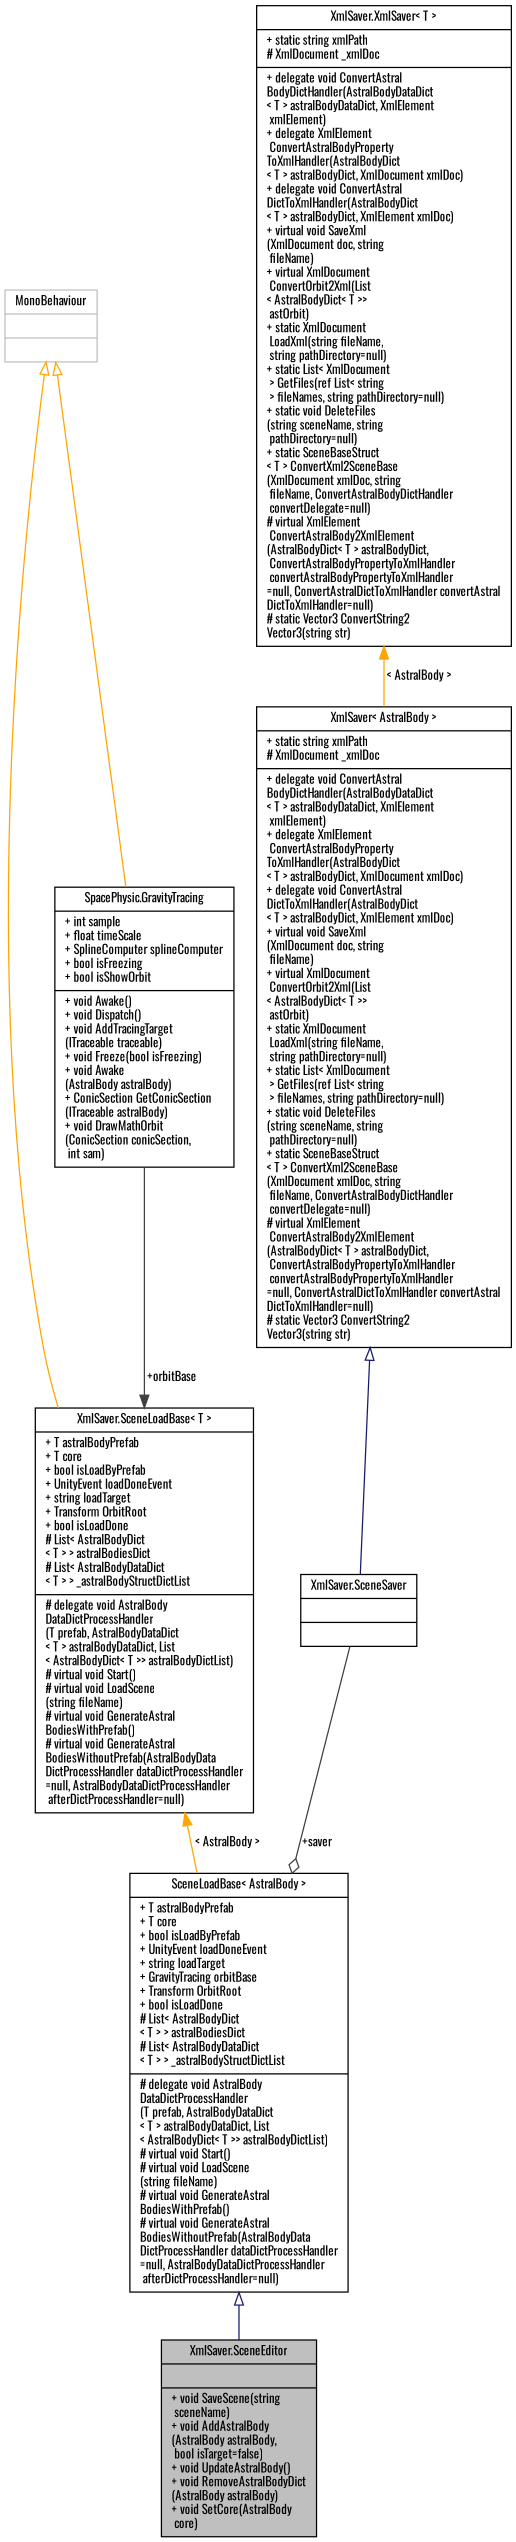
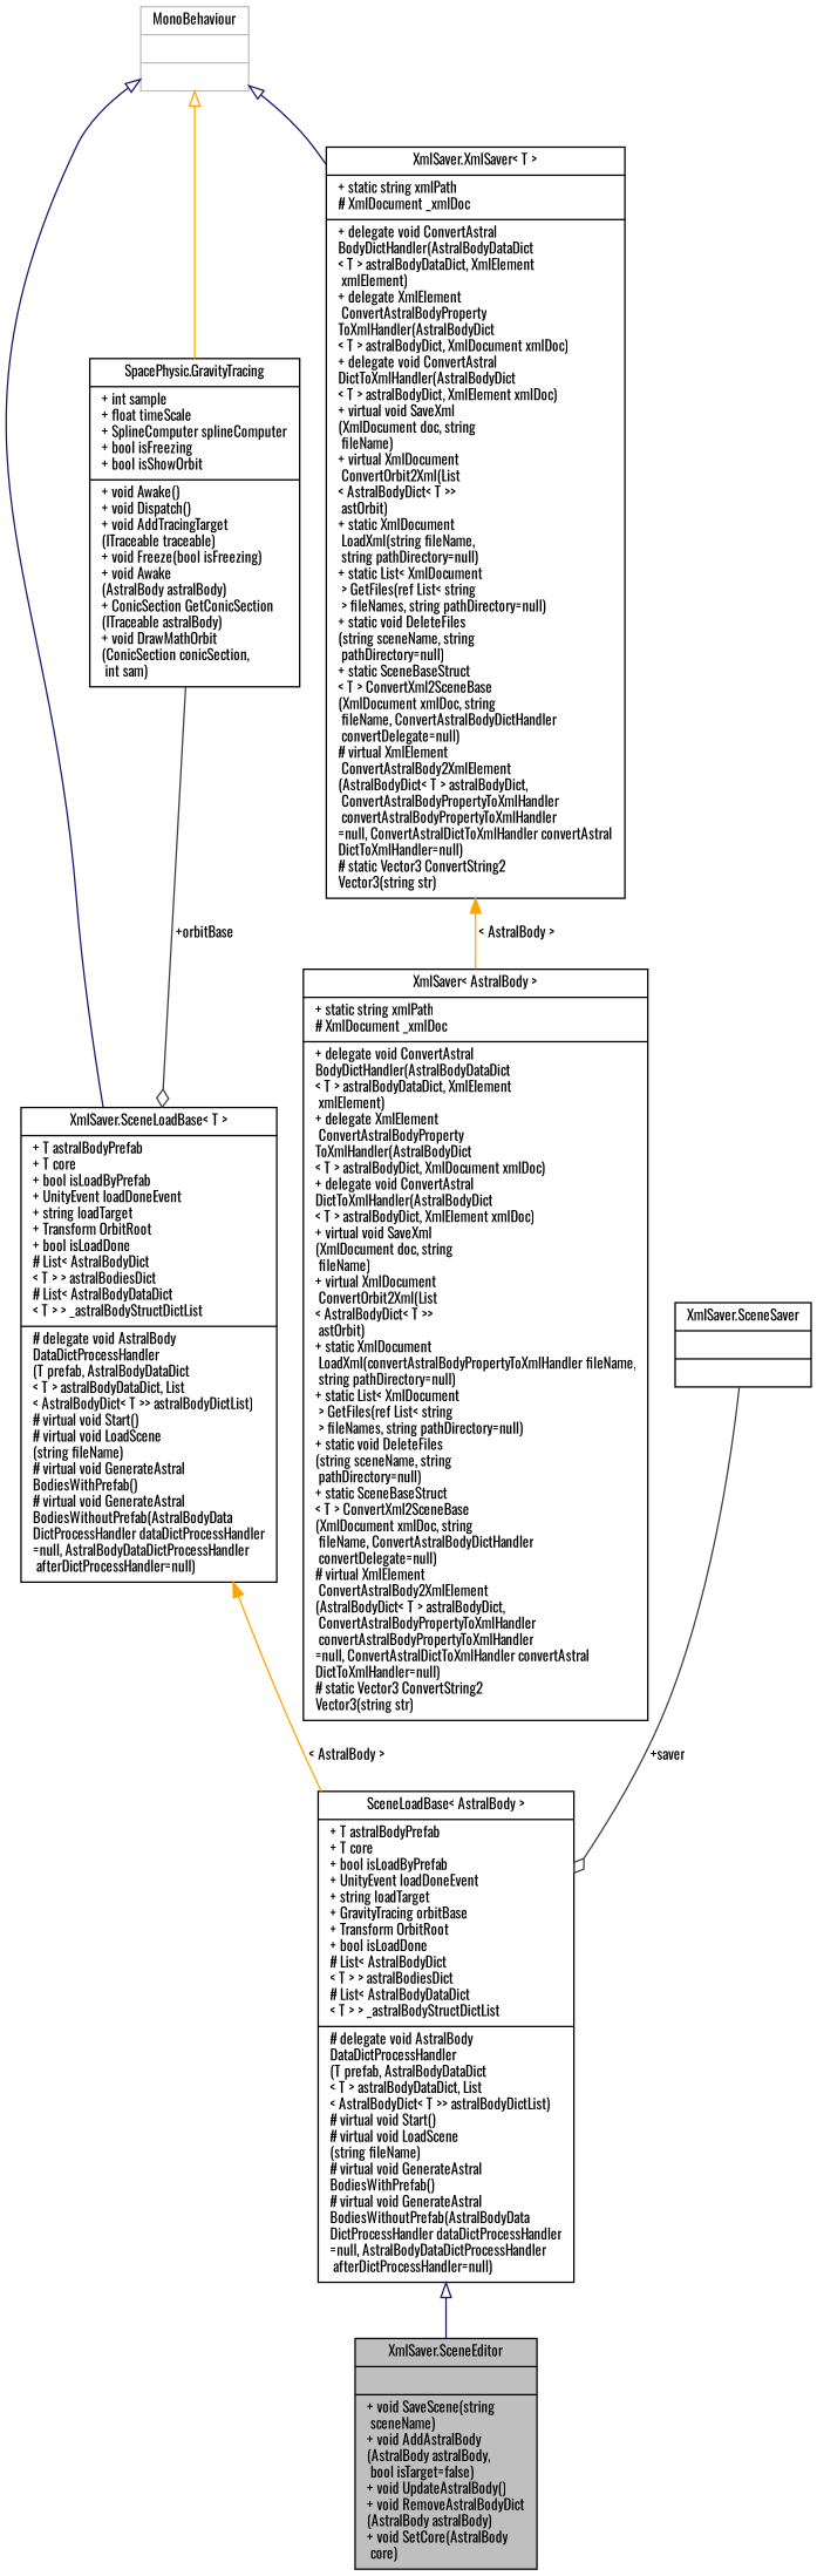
  digraph {
    fontname=Oswald
    node [color=black fillcolor=white fontname=Oswald fontsize=10 shape=record style=filled]
    edge [arrowtail=onormal color=midnightblue dir=back fontname=Oswald fontsize=10 labelfontname=Helvetica labelfontsize=10 style=solid]
    n1 [fillcolor=grey75 fontcolor=black height=0.2 label="{XmlSaver.SceneEditor\n||+ void SaveScene(string\l sceneName)\l+ void AddAstralBody\l(AstralBody astralBody,\l bool isTarget=false)\l+ void UpdateAstralBody()\l+ void RemoveAstralBodyDict\l(AstralBody astralBody)\l+ void SetCore(AstralBody\l core)\l}" width=0.4]
    n2 [height=0.2 label="{SceneLoadBase\< AstralBody \>\n|+ T astralBodyPrefab\l+ T core\l+ bool isLoadByPrefab\l+ UnityEvent loadDoneEvent\l+ string loadTarget\l+ GravityTracing orbitBase\l+ Transform OrbitRoot\l+ bool isLoadDone\l# List\< AstralBodyDict\l\< T \> \> astralBodiesDict\l# List\< AstralBodyDataDict\l\< T \> \> _astralBodyStructDictList\l|# delegate void AstralBody\lDataDictProcessHandler\l(T prefab, AstralBodyDataDict\l\< T \> astralBodyDataDict, List\l\< AstralBodyDict\< T \>\> astralBodyDictList)\l# virtual void Start()\l# virtual void LoadScene\l(string fileName)\l# virtual void GenerateAstral\lBodiesWithPrefab()\l# virtual void GenerateAstral\lBodiesWithoutPrefab(AstralBodyData\lDictProcessHandler dataDictProcessHandler\l=null, AstralBodyDataDictProcessHandler\l afterDictProcessHandler=null)\l}" width=0.4]
    n3 [height=0.2 label="{XmlSaver.SceneLoadBase\< T \>\n|+ T astralBodyPrefab\l+ T core\l+ bool isLoadByPrefab\l+ UnityEvent loadDoneEvent\l+ string loadTarget\l+ Transform OrbitRoot\l+ bool isLoadDone\l# List\< AstralBodyDict\l\< T \> \> astralBodiesDict\l# List\< AstralBodyDataDict\l\< T \> \> _astralBodyStructDictList\l|# delegate void AstralBody\lDataDictProcessHandler\l(T prefab, AstralBodyDataDict\l\< T \> astralBodyDataDict, List\l\< AstralBodyDict\< T \>\> astralBodyDictList)\l# virtual void Start()\l# virtual void LoadScene\l(string fileName)\l# virtual void GenerateAstral\lBodiesWithPrefab()\l# virtual void GenerateAstral\lBodiesWithoutPrefab(AstralBodyData\lDictProcessHandler dataDictProcessHandler\l=null, AstralBodyDataDictProcessHandler\l afterDictProcessHandler=null)\l}" width=0.4]
    n4 [color=grey75 height=0.2 label="{MonoBehaviour\n||}" width=0.4]
    n5 [height=0.2 label="{SpacePhysic.GravityTracing\n|+ int sample\l+ float timeScale\l+ SplineComputer splineComputer\l+ bool isFreezing\l+ bool isShowOrbit\l|+ void Awake()\l+ void Dispatch()\l+ void AddTracingTarget\l(ITraceable traceable)\l+ void Freeze(bool isFreezing)\l+ void Awake\l(AstralBody astralBody)\l+ ConicSection GetConicSection\l(ITraceable astralBody)\l+ void DrawMathOrbit\l(ConicSection conicSection,\l int sam)\l}" width=0.4]
    n6 [height=0.2 label="{XmlSaver.XmlSaver\< T \>\n|+ static string xmlPath\l# XmlDocument _xmlDoc\l|+ delegate void ConvertAstral\lBodyDictHandler(AstralBodyDataDict\l\< T \> astralBodyDataDict, XmlElement\l xmlElement)\l+ delegate XmlElement\l ConvertAstralBodyProperty\lToXmlHandler(AstralBodyDict\l\< T \> astralBodyDict, XmlDocument xmlDoc)\l+ delegate void ConvertAstral\lDictToXmlHandler(AstralBodyDict\l\< T \> astralBodyDict, XmlElement xmlDoc)\l+ virtual void SaveXml\l(XmlDocument doc, string\l fileName)\l+ virtual XmlDocument\l ConvertOrbit2Xml(List\l\< AstralBodyDict\< T \>\>\l astOrbit)\l+ static XmlDocument\l LoadXml(string fileName,\l string pathDirectory=null)\l+ static List\< XmlDocument\l \> GetFiles(ref List\< string\l \> fileNames, string pathDirectory=null)\l+ static void DeleteFiles\l(string sceneName, string\l pathDirectory=null)\l+ static SceneBaseStruct\l\< T \> ConvertXml2SceneBase\l(XmlDocument xmlDoc, string\l fileName, ConvertAstralBodyDictHandler\l convertDelegate=null)\l# virtual XmlElement\l ConvertAstralBody2XmlElement\l(AstralBodyDict\< T \> astralBodyDict,\l ConvertAstralBodyPropertyToXmlHandler\l convertAstralBodyPropertyToXmlHandler\l=null, ConvertAstralDictToXmlHandler convertAstral\lDictToXmlHandler=null)\l# static Vector3 ConvertString2\lVector3(string str)\l}" width=0.4]
-   n7 [height=0.2 label="{XmlSaver\< AstralBody \>\n|+ static string xmlPath\l# XmlDocument _xmlDoc\l|+ delegate void ConvertAstral\lBodyDictHandler(AstralBodyDataDict\l\< T \> astralBodyDataDict, XmlElement\l xmlElement)\l+ delegate XmlElement\l ConvertAstralBodyProperty\lToXmlHandler(AstralBodyDict\l\< T \> astralBodyDict, XmlDocument xmlDoc)\l+ delegate void ConvertAstral\lDictToXmlHandler(AstralBodyDict\l\< T \> astralBodyDict, XmlElement xmlDoc)\l+ virtual void SaveXml\l(XmlDocument doc, string\l fileName)\l+ virtual XmlDocument\l ConvertOrbit2Xml(List\l\< AstralBodyDict\< T \>\>\l astOrbit)\l+ static XmlDocument\l LoadXml(string fileName,\l string pathDirectory=null)\l+ static List\< XmlDocument\l \> GetFiles(ref List\< string\l \> fileNames, string pathDirectory=null)\l+ static void DeleteFiles\l(string sceneName, string\l pathDirectory=null)\l+ static SceneBaseStruct\l\< T \> ConvertXml2SceneBase\l(XmlDocument xmlDoc, string\l fileName, ConvertAstralBodyDictHandler\l convertDelegate=null)\l# virtual XmlElement\l ConvertAstralBody2XmlElement\l(AstralBodyDict\< T \> astralBodyDict,\l ConvertAstralBodyPropertyToXmlHandler\l convertAstralBodyPropertyToXmlHandler\l=null, ConvertAstralDictToXmlHandler convertAstral\lDictToXmlHandler=null)\l# static Vector3 ConvertString2\lVector3(string str)\l}" width=0.4]
+   n7 [height=0.2 label="{XmlSaver\< AstralBody \>\n|+ static string xmlPath\l# XmlDocument _xmlDoc\l|+ delegate void ConvertAstral\lBodyDictHandler(AstralBodyDataDict\l\< T \> astralBodyDataDict, XmlElement\l xmlElement)\l+ delegate XmlElement\l ConvertAstralBodyProperty\lToXmlHandler(AstralBodyDict\l\< T \> astralBodyDict, XmlDocument xmlDoc)\l+ delegate void ConvertAstral\lDictToXmlHandler(AstralBodyDict\l\< T \> astralBodyDict, XmlElement xmlDoc)\l+ virtual void SaveXml\l(XmlDocument doc, string\l fileName)\l+ virtual XmlDocument\l ConvertOrbit2Xml(List\l\< AstralBodyDict\< T \>\>\l astOrbit)\l+ static XmlDocument\l LoadXml(convertAstralBodyPropertyToXmlHandler fileName,\l string pathDirectory=null)\l+ static List\< XmlDocument\l \> GetFiles(ref List\< string\l \> fileNames, string pathDirectory=null)\l+ static void DeleteFiles\l(string sceneName, string\l pathDirectory=null)\l+ static SceneBaseStruct\l\< T \> ConvertXml2SceneBase\l(XmlDocument xmlDoc, string\l fileName, ConvertAstralBodyDictHandler\l convertDelegate=null)\l# virtual XmlElement\l ConvertAstralBody2XmlElement\l(AstralBodyDict\< T \> astralBodyDict,\l ConvertAstralBodyPropertyToXmlHandler\l convertAstralBodyPropertyToXmlHandler\l=null, ConvertAstralDictToXmlHandler convertAstral\lDictToXmlHandler=null)\l# static Vector3 ConvertString2\lVector3(string str)\l}" width=0.4]
    n8 [height=0.2 label="{XmlSaver.SceneSaver\n||}" width=0.4]
    n2 -> n1
    n3 -> n2 [color=orange label=" \< AstralBody \>" arrowtail=""]
-   n4 -> n3 [color=orange]
+   n4 -> n3
    n4 -> n5 [color=orange]
-   n5 -> n3 [arrowhead=normal color=grey25 label=" +orbitBase" arrowtail="" dir=""]
+   n4 -> n6
+   n5 -> n3 [arrowhead=odiamond color=grey25 label=" +orbitBase" arrowtail="" dir=""]
    n6 -> n7 [color=orange label=" \< AstralBody \>" arrowtail=""]
-   n7 -> n8
    n8 -> n2 [arrowhead=odiamond color=grey25 label=" +saver" arrowtail="" dir=""]
  }
